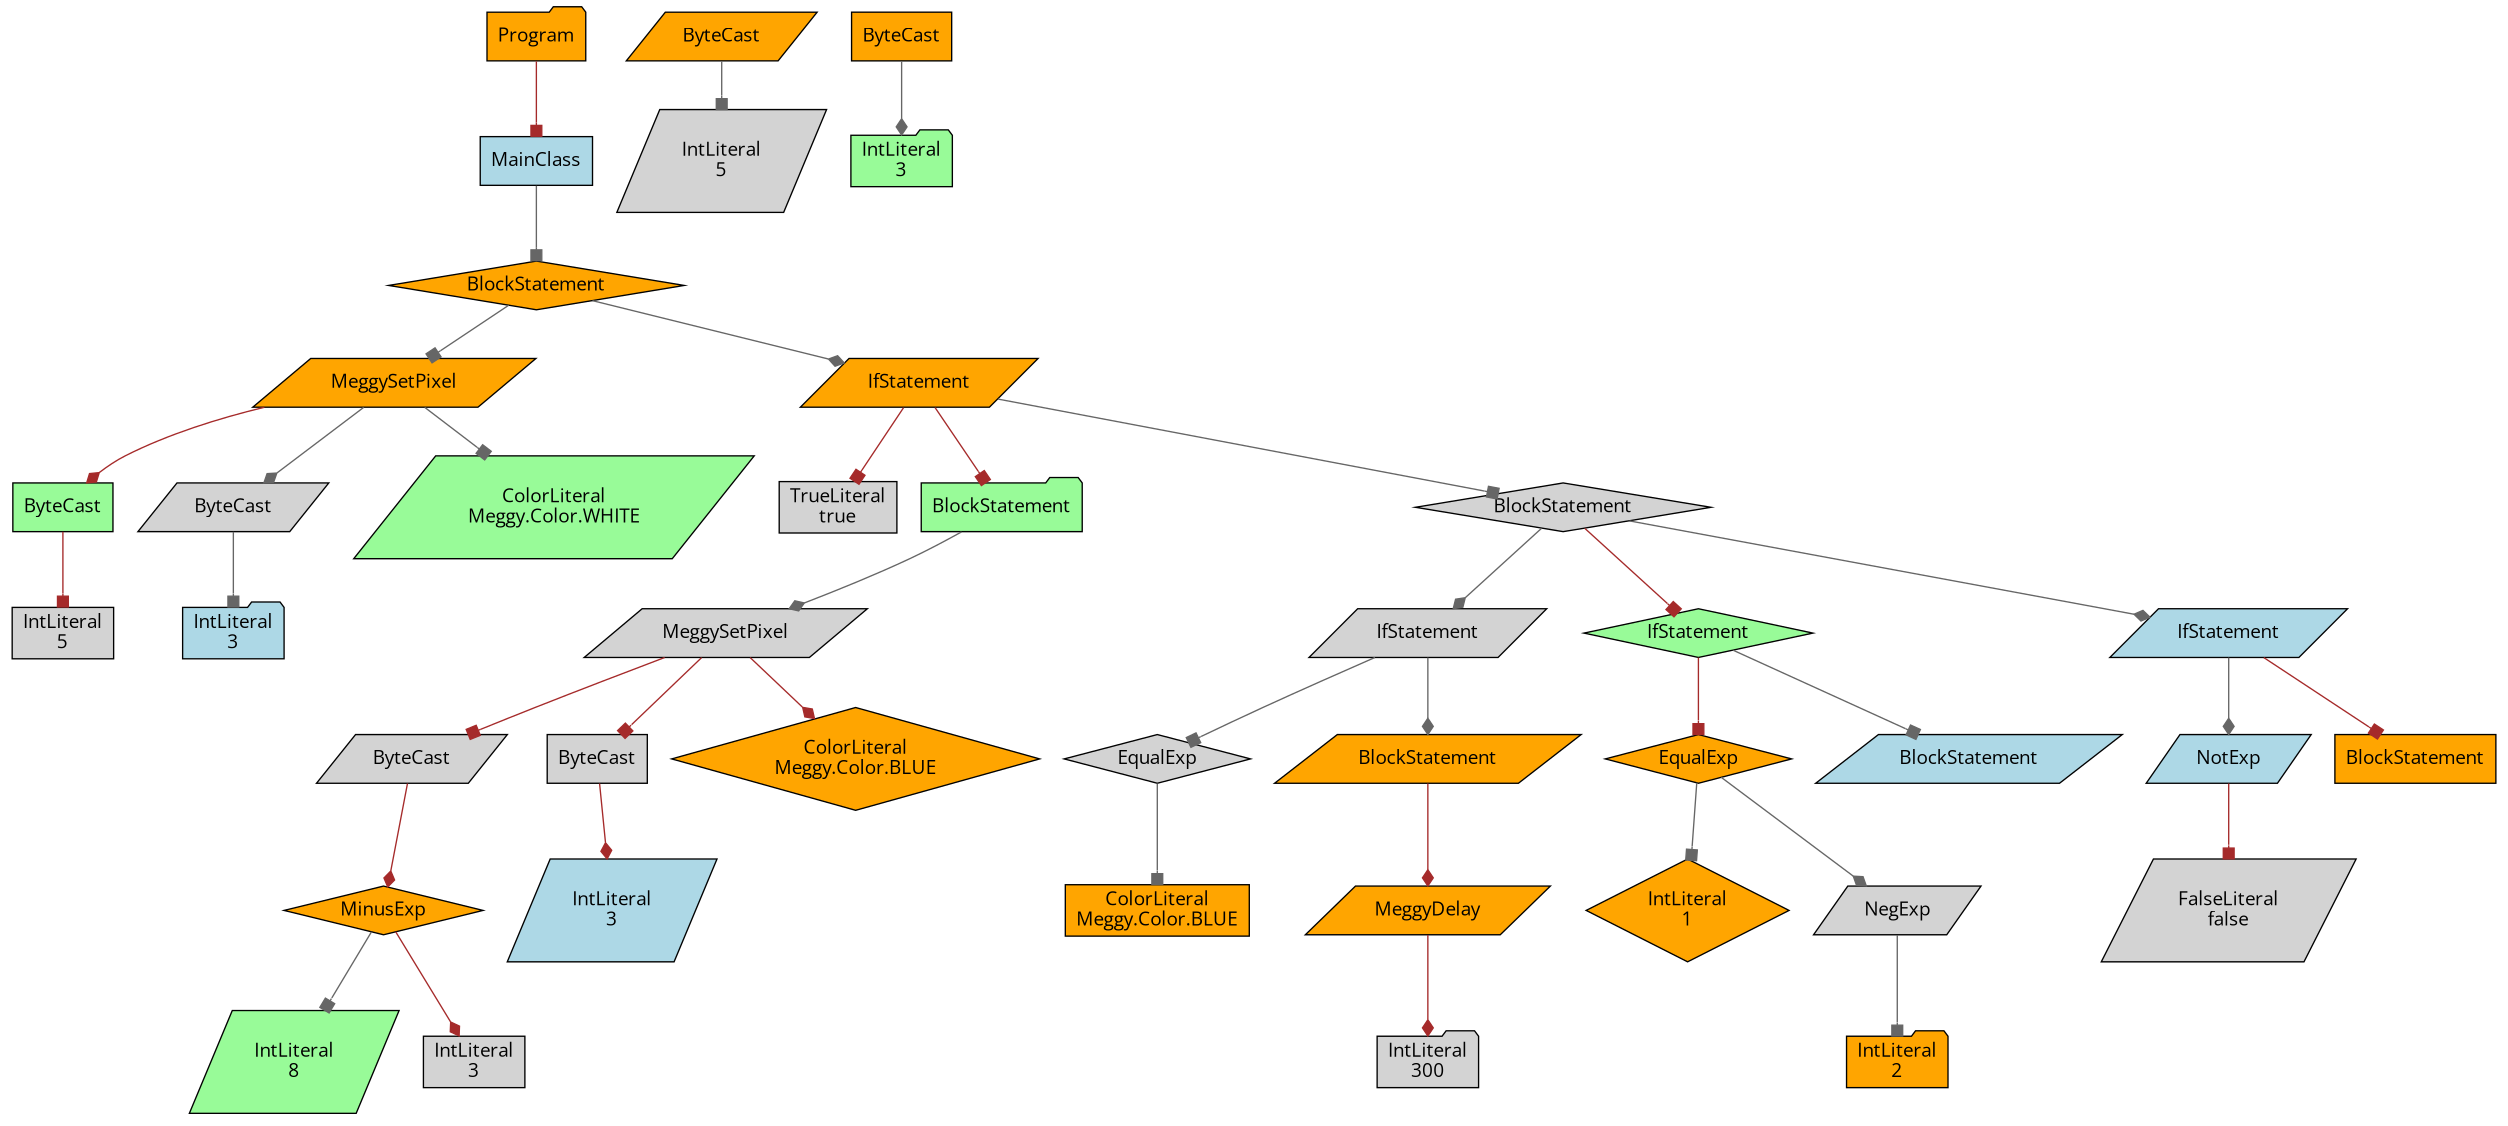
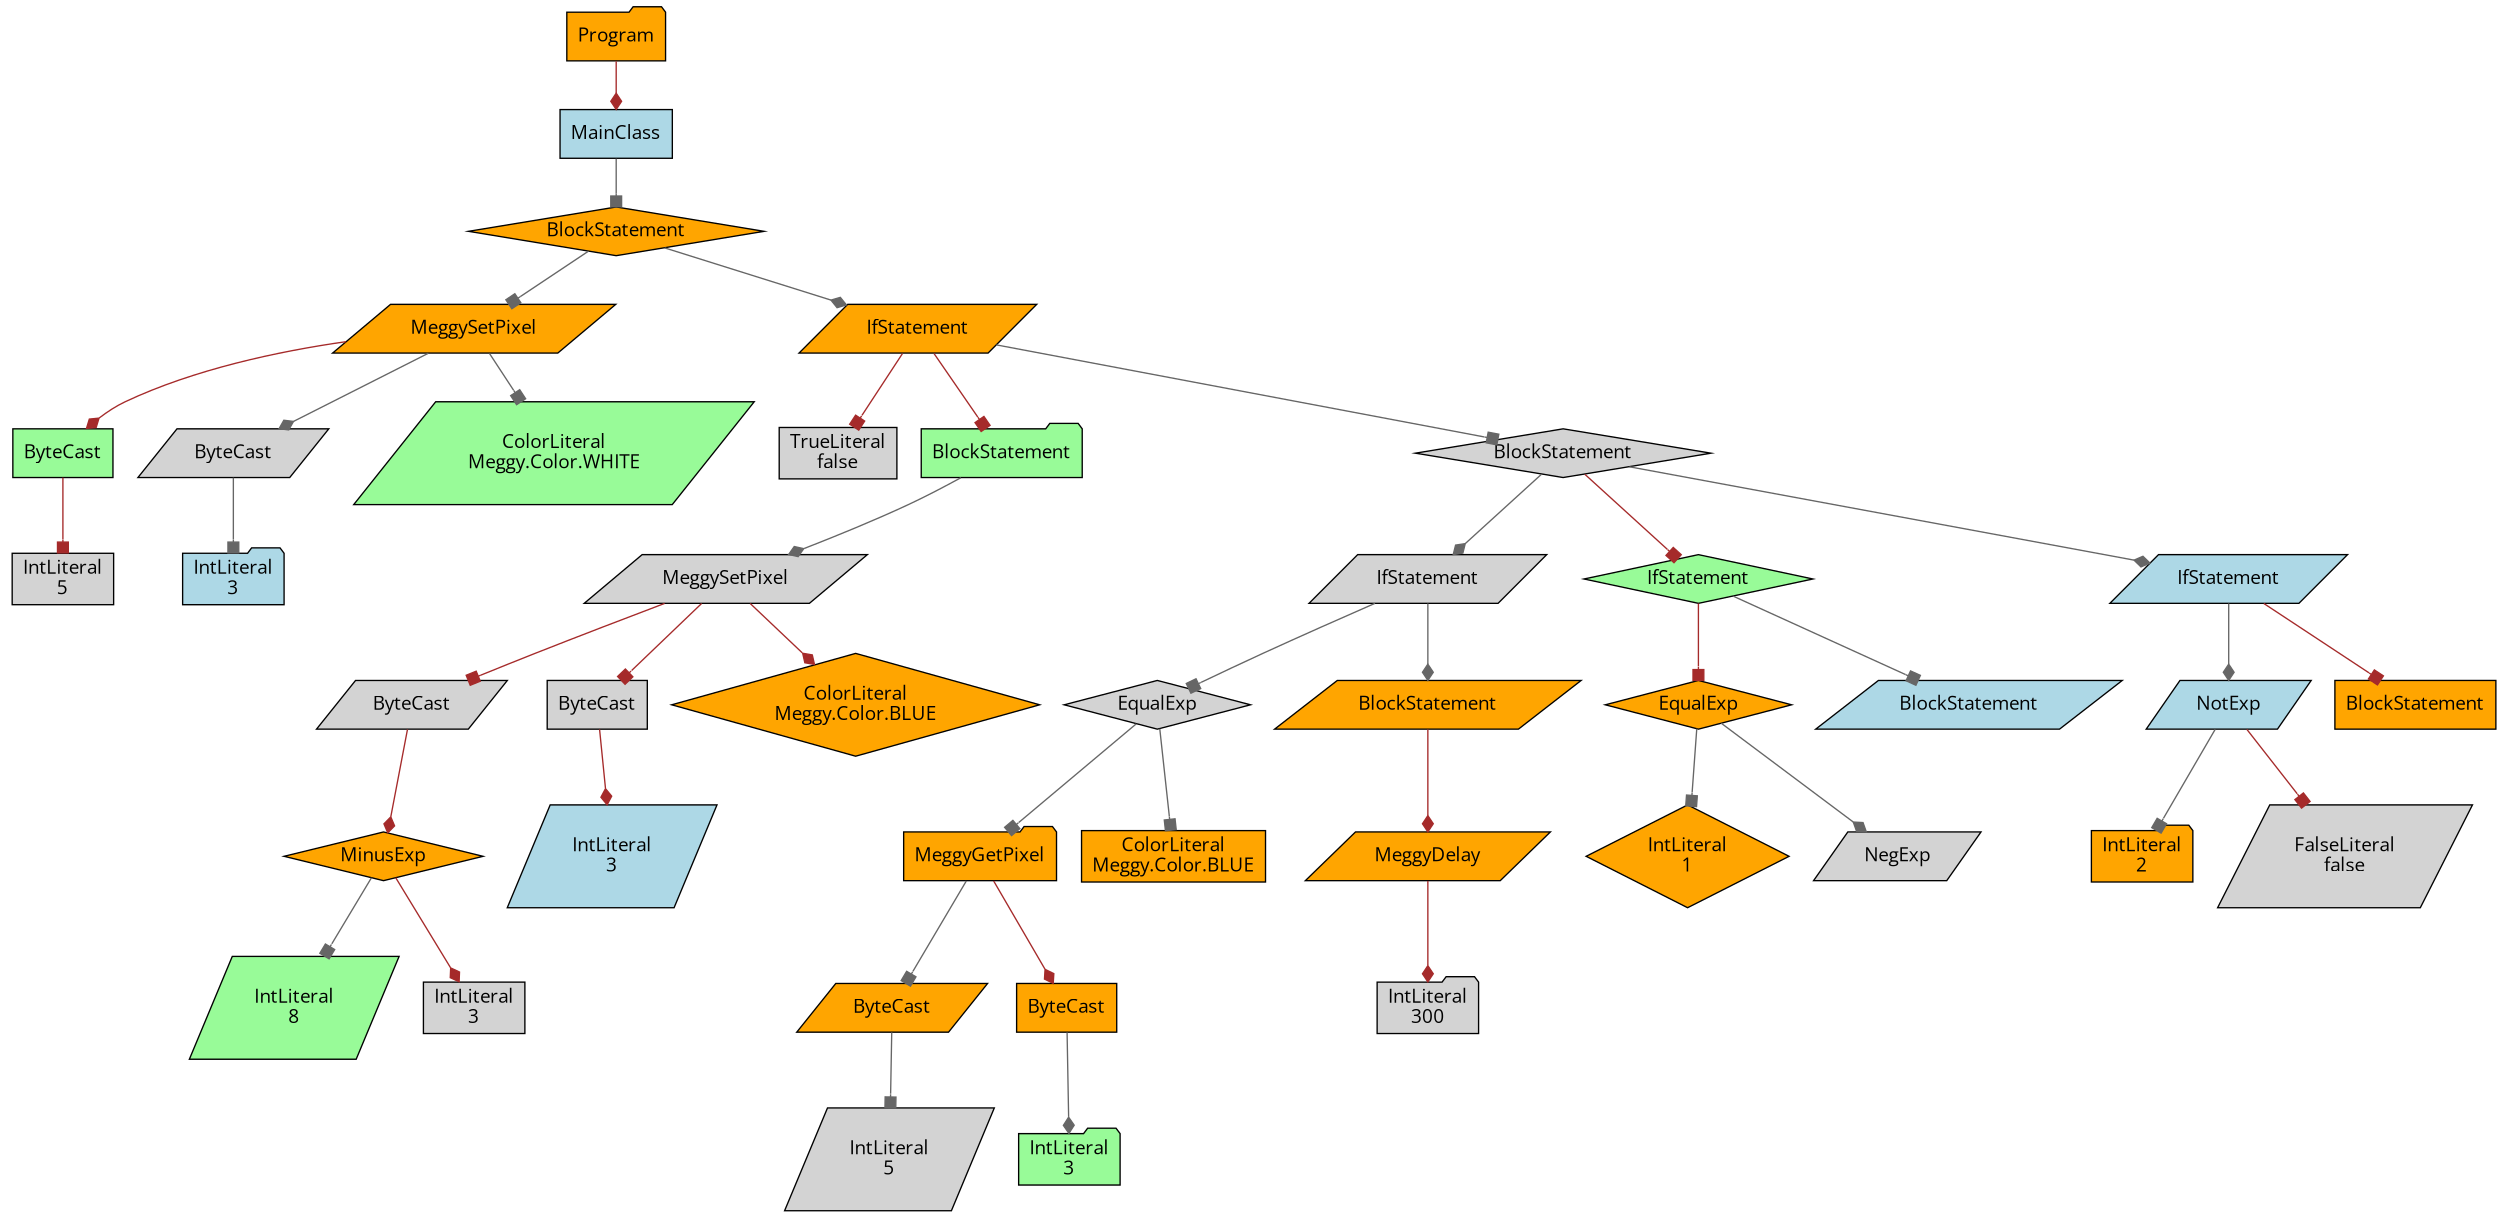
  digraph {
    fontname="Open Sans"
    node [fillcolor=orange fontname="Open Sans" shape=parallelogram style=filled]
    edge [arrowhead=box color=gray40 fontname="Open Sans"]
    n1 [label=Program shape=folder]
    n2 [fillcolor=lightblue label=MainClass shape=box]
    n3 [label=BlockStatement shape=diamond]
    n4 [label=MeggySetPixel]
    n5 [label=IfStatement]
    n6 [fillcolor=palegreen label=ByteCast shape=box]
    n7 [fillcolor=lightgrey label=ByteCast]
    n8 [fillcolor=palegreen label="ColorLiteral\nMeggy.Color.WHITE"]
-   n9 [fillcolor=lightgrey label="TrueLiteral\ntrue" shape=box]
+   n9 [fillcolor=lightgrey label="TrueLiteral\nfalse" shape=box]
    n10 [fillcolor=palegreen label=BlockStatement shape=folder]
    n11 [fillcolor=lightgrey label=BlockStatement shape=diamond]
    n12 [fillcolor=lightgrey label="IntLiteral\n5" shape=box]
    n13 [fillcolor=lightblue label="IntLiteral\n3" shape=folder]
    n14 [fillcolor=lightgrey label=MeggySetPixel]
    n15 [fillcolor=lightgrey label=IfStatement]
    n16 [fillcolor=palegreen label=IfStatement shape=diamond]
    n17 [fillcolor=lightblue label=IfStatement]
    n18 [fillcolor=lightgrey label=ByteCast]
    n19 [fillcolor=lightgrey label=ByteCast shape=box]
    n20 [label="ColorLiteral\nMeggy.Color.BLUE" shape=diamond]
    n21 [label=MinusExp shape=diamond]
    n22 [fillcolor=lightblue label="IntLiteral\n3"]
    n23 [fillcolor=palegreen label="IntLiteral\n8"]
    n24 [fillcolor=lightgrey label="IntLiteral\n3" shape=box]
    n25 [fillcolor=lightgrey label=EqualExp shape=diamond]
    n26 [label=BlockStatement]
    n27 [label=EqualExp shape=diamond]
    n28 [fillcolor=lightblue label=BlockStatement]
    n29 [fillcolor=lightblue label=NotExp]
    n30 [label=BlockStatement shape=box]
+   n31 [label=MeggyGetPixel shape=folder]
    n32 [label="ColorLiteral\nMeggy.Color.BLUE" shape=box]
    n33 [label=MeggyDelay]
    n34 [label=ByteCast]
    n35 [label=ByteCast shape=box]
    n36 [fillcolor=lightgrey label="IntLiteral\n5"]
    n37 [fillcolor=palegreen label="IntLiteral\n3" shape=folder]
    n38 [fillcolor=lightgrey label="IntLiteral\n300" shape=folder]
    n39 [label="IntLiteral\n1" shape=diamond]
    n40 [fillcolor=lightgrey label=NegExp]
    n41 [label="IntLiteral\n2" shape=folder]
    n42 [fillcolor=lightgrey label="FalseLiteral\nfalse"]
-   n1 -> n2 [color=brown]
+   n1 -> n2 [arrowhead=diamond color=brown]
    n2 -> n3
    n3 -> n4
    n3 -> n5 [arrowhead=diamond]
    n4 -> n6 [arrowhead=diamond color=brown]
    n4 -> n7 [arrowhead=diamond]
    n4 -> n8
    n5 -> n9 [color=brown]
    n5 -> n10 [color=brown]
    n5 -> n11
    n6 -> n12 [color=brown]
    n7 -> n13
    n10 -> n14 [arrowhead=diamond]
    n11 -> n15 [arrowhead=diamond]
    n11 -> n16 [color=brown]
    n11 -> n17 [arrowhead=diamond]
    n14 -> n18 [color=brown]
    n14 -> n19 [color=brown]
    n14 -> n20 [arrowhead=diamond color=brown]
    n15 -> n25
    n15 -> n26 [arrowhead=diamond]
    n16 -> n27 [color=brown]
    n16 -> n28
    n17 -> n29 [arrowhead=diamond]
    n17 -> n30 [color=brown]
    n18 -> n21 [arrowhead=diamond color=brown]
    n19 -> n22 [arrowhead=diamond color=brown]
    n21 -> n23
    n21 -> n24 [arrowhead=diamond color=brown]
+   n25 -> n31
    n25 -> n32
    n26 -> n33 [arrowhead=diamond color=brown]
    n27 -> n39
    n27 -> n40 [arrowhead=diamond]
    n29 -> n42 [color=brown]
+   n31 -> n34
+   n31 -> n35 [arrowhead=diamond color=brown]
    n33 -> n38 [arrowhead=diamond color=brown]
    n34 -> n36
    n35 -> n37 [arrowhead=diamond]
-   n40 -> n41
+   n29 -> n41
  }
